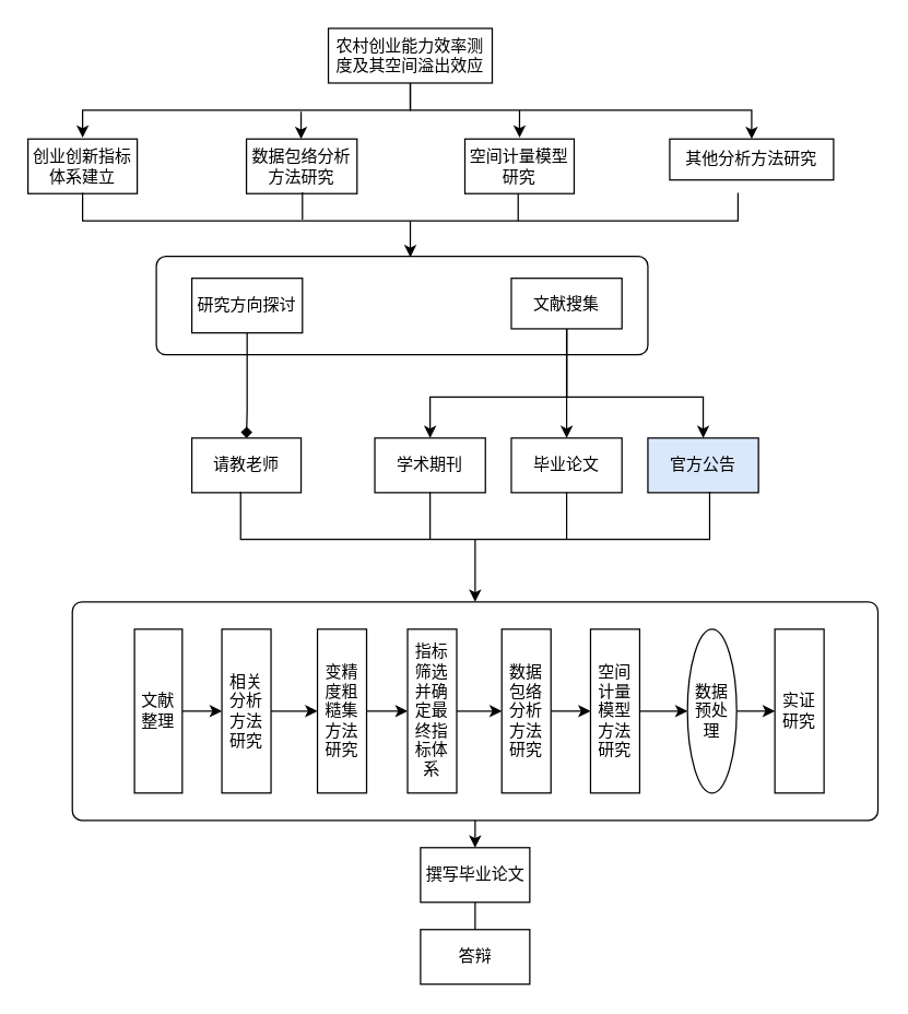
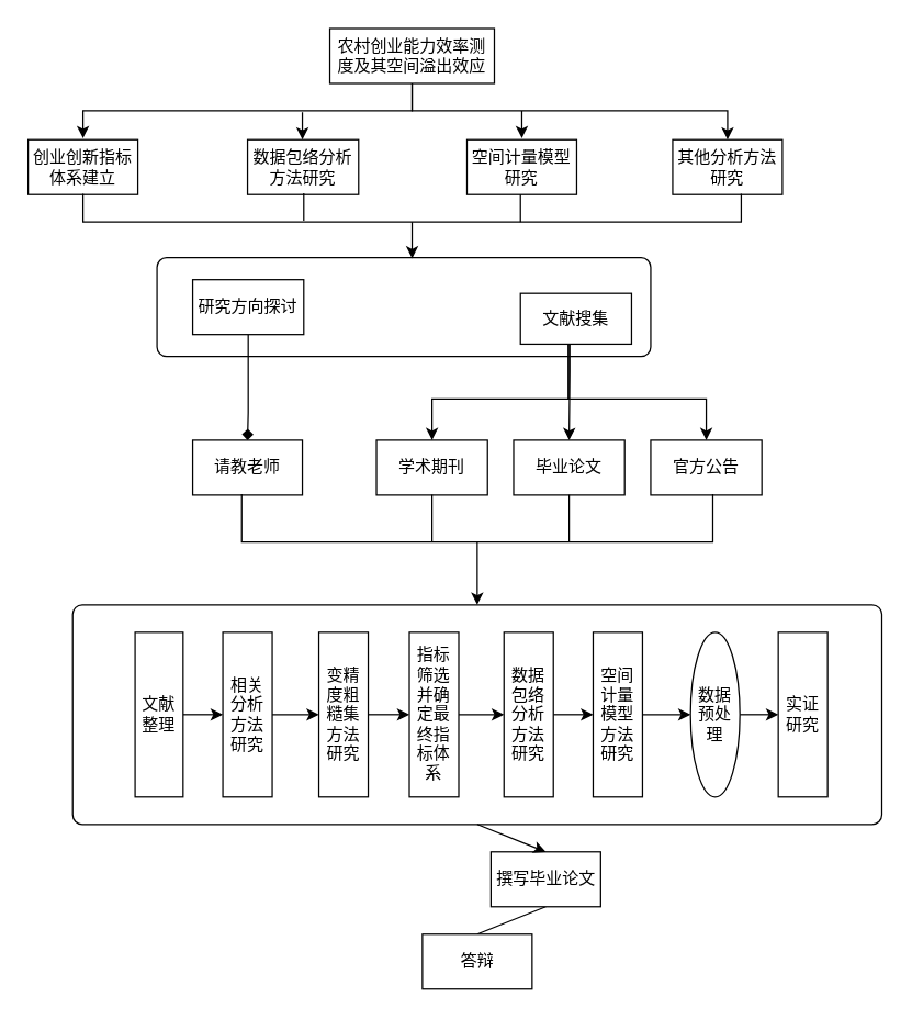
  <mxCell id="0" />
  <mxCell id="1" parent="0" />
  <mxCell id="2" value="&lt;font style=&quot;vertical-align: inherit&quot;&gt;&lt;font style=&quot;vertical-align: inherit&quot;&gt;农村创业能力效率测度及其空间溢出效应&lt;/font&gt;&lt;/font&gt;" style="rounded=0;whiteSpace=wrap;html=1;" vertex="1" parent="1"><mxGeometry x="240" y="20" width="120" height="40" as="geometry" /></mxCell>
  <mxCell id="3" value="" style="edgeStyle=elbowEdgeStyle;elbow=vertical;endArrow=classic;html=1;rounded=0;exitX=0.5;exitY=1;exitDx=0;exitDy=0;entryX=0.5;entryY=0;entryDx=0;entryDy=0;" edge="1" parent="1" source="2" target="5"><mxGeometry width="50" height="50" relative="1" as="geometry"><mxPoint x="380" y="210" as="sourcePoint" /><mxPoint x="540" y="90" as="targetPoint" /><Array as="points"><mxPoint x="530" y="80" /><mxPoint x="400" y="80" /></Array></mxGeometry></mxCell>
  <mxCell id="4" value="" style="edgeStyle=elbowEdgeStyle;elbow=vertical;endArrow=classic;html=1;rounded=0;exitX=0.5;exitY=1;exitDx=0;exitDy=0;" edge="1" parent="1" source="2"><mxGeometry width="50" height="50" relative="1" as="geometry"><mxPoint x="380" y="210" as="sourcePoint" /><mxPoint x="60" y="100" as="targetPoint" /><Array as="points"><mxPoint x="70" y="80" /><mxPoint x="200" y="80" /><mxPoint x="390" y="80" /></Array></mxGeometry></mxCell>
- <mxCell id="5" value="&lt;font style=&quot;vertical-align: inherit&quot;&gt;&lt;font style=&quot;vertical-align: inherit&quot;&gt;其他分析方法研究&lt;/font&gt;&lt;/font&gt;" style="rounded=0;whiteSpace=wrap;html=1;" vertex="1" parent="1"><mxGeometry x="490" y="101" width="120" height="30" as="geometry" /></mxCell>
+ <mxCell id="5" value="&lt;font style=&quot;vertical-align: inherit&quot;&gt;&lt;font style=&quot;vertical-align: inherit&quot;&gt;其他分析方法研究&lt;/font&gt;&lt;/font&gt;" style="rounded=0;whiteSpace=wrap;html=1;" vertex="1" parent="1"><mxGeometry x="490" y="101" width="80" height="40" as="geometry" /></mxCell>
  <mxCell id="6" value="&lt;font style=&quot;vertical-align: inherit&quot;&gt;&lt;font style=&quot;vertical-align: inherit&quot;&gt;创业创新指标体系建立&lt;/font&gt;&lt;/font&gt;" style="rounded=0;whiteSpace=wrap;html=1;" vertex="1" parent="1"><mxGeometry x="20" y="101" width="80" height="40" as="geometry" /></mxCell>
  <mxCell id="7" value="" style="endArrow=classic;html=1;rounded=0;" edge="1" parent="1"><mxGeometry width="50" height="50" relative="1" as="geometry"><mxPoint x="220" y="81" as="sourcePoint" /><mxPoint x="220" y="101" as="targetPoint" /><Array as="points"><mxPoint x="220" y="91" /></Array></mxGeometry></mxCell>
  <mxCell id="8" value="" style="endArrow=classic;html=1;rounded=0;" edge="1" parent="1"><mxGeometry width="50" height="50" relative="1" as="geometry"><mxPoint x="380" y="80" as="sourcePoint" /><mxPoint x="380" y="100" as="targetPoint" /><Array as="points"><mxPoint x="380" y="90" /></Array></mxGeometry></mxCell>
  <mxCell id="9" value="数据包络分析方法研究" style="rounded=0;whiteSpace=wrap;html=1;" vertex="1" parent="1"><mxGeometry x="180" y="101" width="81" height="40" as="geometry" /></mxCell>
  <mxCell id="10" value="&lt;font style=&quot;vertical-align: inherit&quot;&gt;&lt;font style=&quot;vertical-align: inherit&quot;&gt;空间计量模型研究&lt;/font&gt;&lt;/font&gt;" style="rounded=0;whiteSpace=wrap;html=1;" vertex="1" parent="1"><mxGeometry x="340" y="101" width="80" height="40" as="geometry" /></mxCell>
  <mxCell id="11" style="edgeStyle=orthogonalEdgeStyle;rounded=0;orthogonalLoop=1;jettySize=auto;html=1;exitX=0.5;exitY=1;exitDx=0;exitDy=0;" edge="1" parent="1" source="12"><mxGeometry relative="1" as="geometry"><mxPoint x="300" y="187.571" as="targetPoint" /></mxGeometry></mxCell>
  <mxCell id="12" value="" style="shape=partialRectangle;whiteSpace=wrap;html=1;bottom=1;right=1;left=1;top=0;fillColor=none;routingCenterX=-0.5;strokeWidth=1;" vertex="1" parent="1"><mxGeometry x="60" y="141" width="480" height="20" as="geometry" /></mxCell>
  <mxCell id="13" value="" style="line;strokeWidth=1;html=1;rotation=-90;" vertex="1" parent="1"><mxGeometry x="211" y="145" width="20" height="10" as="geometry" /></mxCell>
  <mxCell id="14" value="" style="line;strokeWidth=1;html=1;rotation=-90;" vertex="1" parent="1"><mxGeometry x="369" y="146" width="20" height="10" as="geometry" /></mxCell>
  <mxCell id="15" style="edgeStyle=orthogonalEdgeStyle;rounded=0;orthogonalLoop=1;jettySize=auto;html=1;exitX=0.5;exitY=1;exitDx=0;exitDy=0;entryX=0.5;entryY=0;entryDx=0;entryDy=0;endArrow=diamond;" edge="1" parent="1" source="16" target="24"><mxGeometry relative="1" as="geometry"><mxPoint x="250" y="320" as="targetPoint" /><Array as="points"><mxPoint x="180" y="300" /><mxPoint x="180" y="300" /></Array></mxGeometry></mxCell>
  <mxCell id="16" value="研究方向探讨" style="rounded=0;whiteSpace=wrap;html=1;" vertex="1" parent="1"><mxGeometry x="140" y="203" width="81" height="40" as="geometry" /></mxCell>
  <mxCell id="17" style="edgeStyle=orthogonalEdgeStyle;rounded=0;orthogonalLoop=1;jettySize=auto;html=1;exitX=0.5;exitY=1;exitDx=0;exitDy=0;entryX=0.5;entryY=0;entryDx=0;entryDy=0;" edge="1" parent="1" source="20" target="22"><mxGeometry relative="1" as="geometry"><mxPoint x="298" y="320" as="targetPoint" /><Array as="points"><mxPoint x="414" y="290" /><mxPoint x="315" y="290" /></Array></mxGeometry></mxCell>
  <mxCell id="18" style="edgeStyle=orthogonalEdgeStyle;rounded=0;orthogonalLoop=1;jettySize=auto;html=1;exitX=0.5;exitY=1;exitDx=0;exitDy=0;entryX=0.5;entryY=0;entryDx=0;entryDy=0;" edge="1" parent="1" source="20" target="23"><mxGeometry relative="1" as="geometry"><mxPoint x="434" y="320" as="targetPoint" /><Array as="points"><mxPoint x="415" y="270" /><mxPoint x="415" y="270" /></Array></mxGeometry></mxCell>
  <mxCell id="19" style="edgeStyle=orthogonalEdgeStyle;rounded=0;orthogonalLoop=1;jettySize=auto;html=1;exitX=0.5;exitY=1;exitDx=0;exitDy=0;entryX=0.5;entryY=0;entryDx=0;entryDy=0;" edge="1" parent="1" source="20" target="25"><mxGeometry relative="1" as="geometry"><mxPoint x="524" y="330" as="targetPoint" /><Array as="points"><mxPoint x="414" y="290" /><mxPoint x="515" y="290" /></Array></mxGeometry></mxCell>
- <mxCell id="20" value="文献搜集" style="rounded=0;whiteSpace=wrap;html=1;" vertex="1" parent="1"><mxGeometry x="374" y="203" width="81" height="37" as="geometry" /></mxCell>
+ <mxCell id="20" value="文献搜集" style="rounded=0;whiteSpace=wrap;html=1;" vertex="1" parent="1"><mxGeometry x="379" y="213" width="81" height="37" as="geometry" /></mxCell>
  <mxCell id="21" value="" style="rounded=1;whiteSpace=wrap;html=1;absoluteArcSize=1;arcSize=14;strokeWidth=1;fillColor=none;" vertex="1" parent="1"><mxGeometry x="114" y="187" width="360" height="72" as="geometry" /></mxCell>
  <mxCell id="22" value="学术期刊" style="rounded=0;whiteSpace=wrap;html=1;" vertex="1" parent="1"><mxGeometry x="274" y="320" width="81" height="40" as="geometry" /></mxCell>
  <mxCell id="23" value="毕业论文" style="rounded=0;whiteSpace=wrap;html=1;" vertex="1" parent="1"><mxGeometry x="374" y="320" width="81" height="40" as="geometry" /></mxCell>
  <mxCell id="24" value="请教老师" style="rounded=0;whiteSpace=wrap;html=1;" vertex="1" parent="1"><mxGeometry x="140" y="320" width="80" height="40" as="geometry" /></mxCell>
- <mxCell id="25" value="官方公告" style="rounded=0;whiteSpace=wrap;html=1;fillColor=#dae8fc;" vertex="1" parent="1"><mxGeometry x="474" y="320" width="81" height="40" as="geometry" /></mxCell>
+ <mxCell id="25" value="官方公告" style="rounded=0;whiteSpace=wrap;html=1;" vertex="1" parent="1"><mxGeometry x="474" y="320" width="81" height="40" as="geometry" /></mxCell>
  <mxCell id="26" style="edgeStyle=none;rounded=0;orthogonalLoop=1;jettySize=auto;html=1;exitX=0;exitY=0.5;exitDx=0;exitDy=0;exitPerimeter=0;" edge="1" parent="1" source="27" target="49"><mxGeometry relative="1" as="geometry" /></mxCell>
  <mxCell id="27" value="" style="strokeWidth=1;html=1;shape=mxgraph.flowchart.annotation_1;align=left;pointerEvents=1;fillColor=none;rotation=-90;" vertex="1" parent="1"><mxGeometry x="330" y="205" width="35" height="343.5" as="geometry" /></mxCell>
  <mxCell id="28" value="" style="line;strokeWidth=1;html=1;rotation=-90;" vertex="1" parent="1"><mxGeometry x="297.25" y="372" width="34.5" height="10" as="geometry" /></mxCell>
  <mxCell id="29" value="" style="line;strokeWidth=1;html=1;rotation=-90;" vertex="1" parent="1"><mxGeometry x="397.25" y="372" width="34.5" height="10" as="geometry" /></mxCell>
  <mxCell id="30" style="edgeStyle=none;rounded=0;orthogonalLoop=1;jettySize=auto;html=1;exitX=0.5;exitY=1;exitDx=0;exitDy=0;entryX=0.5;entryY=0;entryDx=0;entryDy=0;endArrow=none;" edge="1" parent="1" source="31" target="32"><mxGeometry relative="1" as="geometry" /></mxCell>
- <mxCell id="31" value="&lt;font style=&quot;vertical-align: inherit&quot;&gt;&lt;font style=&quot;vertical-align: inherit&quot;&gt;撰写毕业论文&lt;/font&gt;&lt;/font&gt;" style="rounded=0;whiteSpace=wrap;html=1;" vertex="1" parent="1"><mxGeometry x="307.5" y="620" width="80" height="40" as="geometry" /></mxCell>
+ <mxCell id="31" value="&lt;font style=&quot;vertical-align: inherit&quot;&gt;&lt;font style=&quot;vertical-align: inherit&quot;&gt;撰写毕业论文&lt;/font&gt;&lt;/font&gt;" style="rounded=0;whiteSpace=wrap;html=1;" vertex="1" parent="1"><mxGeometry x="357.5" y="620" width="80" height="40" as="geometry" /></mxCell>
  <mxCell id="32" value="&lt;font style=&quot;vertical-align: inherit&quot;&gt;&lt;font style=&quot;vertical-align: inherit&quot;&gt;答辩&lt;/font&gt;&lt;/font&gt;" style="rounded=0;whiteSpace=wrap;html=1;" vertex="1" parent="1"><mxGeometry x="307.5" y="680" width="80" height="40" as="geometry" /></mxCell>
  <mxCell id="33" style="edgeStyle=none;rounded=0;orthogonalLoop=1;jettySize=auto;html=1;exitX=1;exitY=0.5;exitDx=0;exitDy=0;entryX=0;entryY=0.5;entryDx=0;entryDy=0;" edge="1" parent="1" source="34" target="38"><mxGeometry relative="1" as="geometry" /></mxCell>
  <mxCell id="34" value="相关分析方法研究" style="rounded=0;whiteSpace=wrap;html=1;" vertex="1" parent="1"><mxGeometry x="162" y="460" width="36" height="120" as="geometry" /></mxCell>
  <mxCell id="35" style="edgeStyle=none;rounded=0;orthogonalLoop=1;jettySize=auto;html=1;exitX=1;exitY=0.5;exitDx=0;exitDy=0;entryX=0;entryY=0.5;entryDx=0;entryDy=0;" edge="1" parent="1" source="36" target="34"><mxGeometry relative="1" as="geometry" /></mxCell>
  <mxCell id="36" value="文献整理" style="rounded=0;whiteSpace=wrap;html=1;" vertex="1" parent="1"><mxGeometry x="98" y="460" width="35" height="120" as="geometry" /></mxCell>
  <mxCell id="37" style="edgeStyle=none;rounded=0;orthogonalLoop=1;jettySize=auto;html=1;exitX=1;exitY=0.5;exitDx=0;exitDy=0;" edge="1" parent="1" source="38" target="40"><mxGeometry relative="1" as="geometry" /></mxCell>
  <mxCell id="38" value="变精度粗糙集方法研究" style="rounded=0;whiteSpace=wrap;html=1;" vertex="1" parent="1"><mxGeometry x="232" y="460" width="36" height="120" as="geometry" /></mxCell>
  <mxCell id="39" style="edgeStyle=none;rounded=0;orthogonalLoop=1;jettySize=auto;html=1;exitX=1;exitY=0.5;exitDx=0;exitDy=0;entryX=0;entryY=0.5;entryDx=0;entryDy=0;" edge="1" parent="1" source="40" target="44"><mxGeometry relative="1" as="geometry" /></mxCell>
  <mxCell id="40" value="指标筛选并确定最终指标体系" style="rounded=0;whiteSpace=wrap;html=1;" vertex="1" parent="1"><mxGeometry x="298" y="460" width="36" height="120" as="geometry" /></mxCell>
  <mxCell id="41" style="edgeStyle=none;rounded=0;orthogonalLoop=1;jettySize=auto;html=1;exitX=1;exitY=0.5;exitDx=0;exitDy=0;entryX=0;entryY=0.5;entryDx=0;entryDy=0;" edge="1" parent="1" source="42" target="47"><mxGeometry relative="1" as="geometry" /></mxCell>
  <mxCell id="42" value="数据预处理" style="ellipse;whiteSpace=wrap;html=1;" vertex="1" parent="1"><mxGeometry x="503" y="460" width="36" height="120" as="geometry" /></mxCell>
  <mxCell id="43" style="edgeStyle=none;rounded=0;orthogonalLoop=1;jettySize=auto;html=1;exitX=1;exitY=0.5;exitDx=0;exitDy=0;entryX=0;entryY=0.5;entryDx=0;entryDy=0;" edge="1" parent="1" source="44" target="46"><mxGeometry relative="1" as="geometry" /></mxCell>
  <mxCell id="44" value="数据包络分析方法研究" style="rounded=0;whiteSpace=wrap;html=1;" vertex="1" parent="1"><mxGeometry x="367" y="460" width="36" height="120" as="geometry" /></mxCell>
  <mxCell id="45" style="edgeStyle=none;rounded=0;orthogonalLoop=1;jettySize=auto;html=1;exitX=1;exitY=0.5;exitDx=0;exitDy=0;" edge="1" parent="1" source="46" target="42"><mxGeometry relative="1" as="geometry" /></mxCell>
  <mxCell id="46" value="空间计量模型方法研究" style="rounded=0;whiteSpace=wrap;html=1;" vertex="1" parent="1"><mxGeometry x="432" y="460" width="36" height="120" as="geometry" /></mxCell>
  <mxCell id="47" value="实证研究" style="rounded=0;whiteSpace=wrap;html=1;" vertex="1" parent="1"><mxGeometry x="567" y="460" width="36" height="120" as="geometry" /></mxCell>
  <mxCell id="48" style="edgeStyle=none;rounded=0;orthogonalLoop=1;jettySize=auto;html=1;exitX=0.5;exitY=1;exitDx=0;exitDy=0;entryX=0.5;entryY=0;entryDx=0;entryDy=0;" edge="1" parent="1" source="49" target="31"><mxGeometry relative="1" as="geometry" /></mxCell>
  <mxCell id="49" value="" style="rounded=1;whiteSpace=wrap;html=1;absoluteArcSize=1;arcSize=14;strokeWidth=1;fillColor=none;" vertex="1" parent="1"><mxGeometry x="52.5" y="440" width="590" height="160" as="geometry" /></mxCell>
